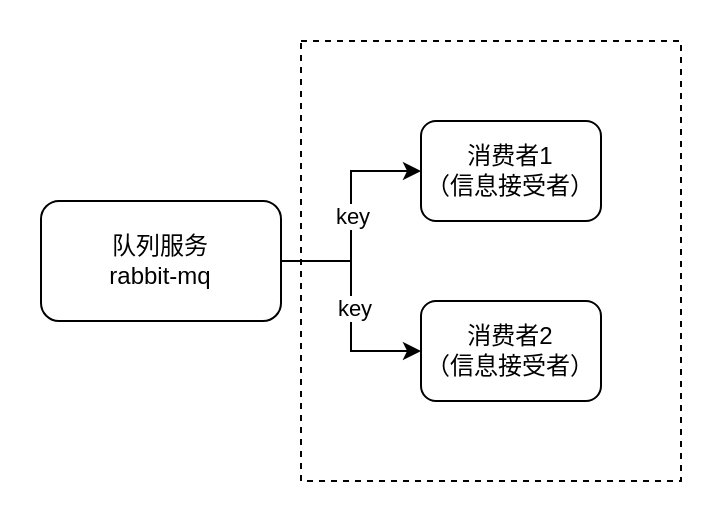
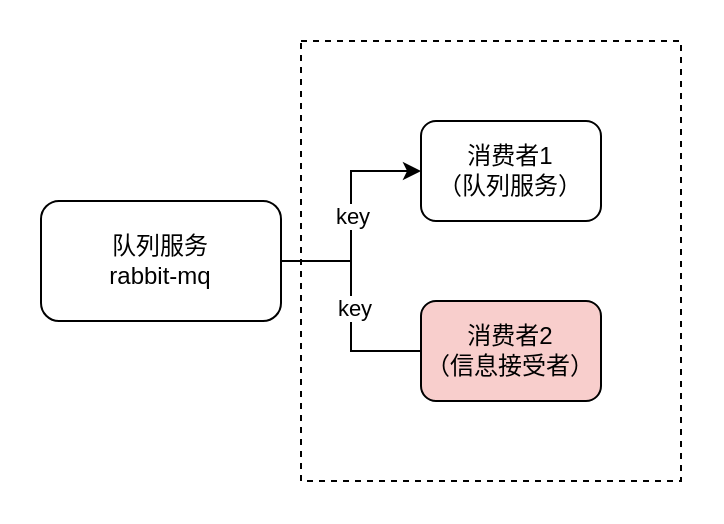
  <mxCell id="0" />
  <mxCell id="1" parent="0" />
  <mxCell id="2" value="" style="rounded=0;whiteSpace=wrap;html=1;dashed=1;" vertex="1" parent="1"><mxGeometry x="150" y="20" width="190" height="220" as="geometry" /></mxCell>
  <mxCell id="3" style="edgeStyle=orthogonalEdgeStyle;rounded=0;orthogonalLoop=1;jettySize=auto;html=1;exitX=1;exitY=0.5;exitDx=0;exitDy=0;entryX=0;entryY=0.5;entryDx=0;entryDy=0;" edge="1" parent="1" source="7" target="8"><mxGeometry relative="1" as="geometry" /></mxCell>
  <mxCell id="4" value="key" style="edgeLabel;html=1;align=center;verticalAlign=middle;resizable=0;points=[];" vertex="1" connectable="0" parent="3"><mxGeometry x="0.009" relative="1" as="geometry"><mxPoint as="offset" /></mxGeometry></mxCell>
- <mxCell id="5" style="edgeStyle=orthogonalEdgeStyle;rounded=0;orthogonalLoop=1;jettySize=auto;html=1;exitX=1;exitY=0.5;exitDx=0;exitDy=0;entryX=0;entryY=0.5;entryDx=0;entryDy=0;" edge="1" parent="1" source="7" target="9"><mxGeometry relative="1" as="geometry" /></mxCell>
+ <mxCell id="5" style="edgeStyle=orthogonalEdgeStyle;rounded=0;orthogonalLoop=1;jettySize=auto;html=1;exitX=1;exitY=0.5;exitDx=0;exitDy=0;entryX=0;entryY=0.5;entryDx=0;entryDy=0;endArrow=none;" edge="1" parent="1" source="7" target="9"><mxGeometry relative="1" as="geometry" /></mxCell>
  <mxCell id="6" value="key" style="edgeLabel;html=1;align=center;verticalAlign=middle;resizable=0;points=[];" vertex="1" connectable="0" parent="5"><mxGeometry x="0.009" y="1" relative="1" as="geometry"><mxPoint as="offset" /></mxGeometry></mxCell>
  <mxCell id="7" value="队列服务&lt;br&gt;rabbit-mq" style="rounded=1;whiteSpace=wrap;html=1;" vertex="1" parent="1"><mxGeometry x="20" y="100" width="120" height="60" as="geometry" /></mxCell>
- <mxCell id="8" value="消费者1&lt;br&gt;（信息接受者）" style="rounded=1;whiteSpace=wrap;html=1;" vertex="1" parent="1"><mxGeometry x="210" y="60" width="90" height="50" as="geometry" /></mxCell>
- <mxCell id="9" value="消费者2&lt;br&gt;（信息接受者）" style="rounded=1;whiteSpace=wrap;html=1;" vertex="1" parent="1"><mxGeometry x="210" y="150" width="90" height="50" as="geometry" /></mxCell>
+ <mxCell id="8" value="消费者1&lt;br&gt;（队列服务）" style="rounded=1;whiteSpace=wrap;html=1;" vertex="1" parent="1"><mxGeometry x="210" y="60" width="90" height="50" as="geometry" /></mxCell>
+ <mxCell id="9" value="消费者2&lt;br&gt;（信息接受者）" style="rounded=1;whiteSpace=wrap;html=1;fillColor=#f8cecc;" vertex="1" parent="1"><mxGeometry x="210" y="150" width="90" height="50" as="geometry" /></mxCell>
